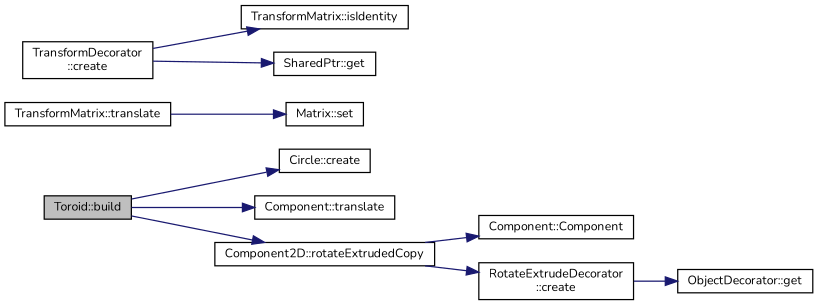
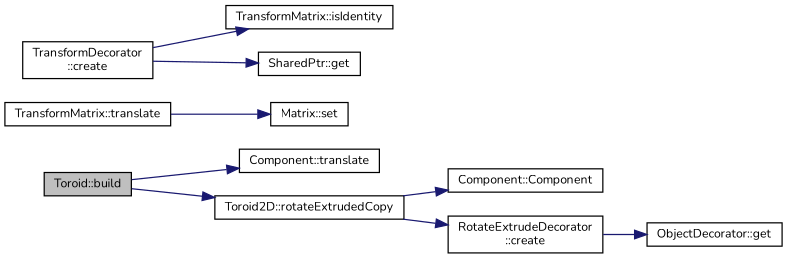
  digraph {
    fontname=Nunito
    rankdir=LR
    node [color=black fillcolor=white fontname=Nunito fontsize=10 shape=record style=filled]
    edge [color=midnightblue fontname=Nunito fontsize=10 labelfontname=Helvetica labelfontsize=10 style=solid]
    n1 [fillcolor=grey75 fontcolor=black height=0.2 label="Toroid::build" width=0.4]
-   n2 [height=0.2 label="Circle::create" width=0.4]
    n3 [height=0.2 label="Component::translate" width=0.4]
-   n4 [height=0.2 label="Component2D::rotateExtrudedCopy" width=0.4]
+   n4 [height=0.2 label="Toroid2D::rotateExtrudedCopy" width=0.4]
    n5 [height=0.2 label="Component::Component" width=0.4]
    n6 [height=0.2 label="RotateExtrudeDecorator\l::create" width=0.4]
    n7 [height=0.2 label="TransformMatrix::translate" width=0.4]
    n8 [height=0.2 label="Matrix::set" width=0.4]
    n9 [height=0.2 label="TransformDecorator\l::create" width=0.4]
    n10 [height=0.2 label="TransformMatrix::isIdentity" width=0.4]
    n11 [height=0.2 label="SharedPtr::get" width=0.4]
    n12 [height=0.2 label="ObjectDecorator::get" width=0.4]
-   n1 -> n2
    n1 -> n3
    n1 -> n4
    n4 -> n5
    n4 -> n6
    n6 -> n12
    n7 -> n8
    n9 -> n10
    n9 -> n11
  }
